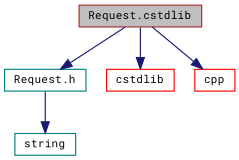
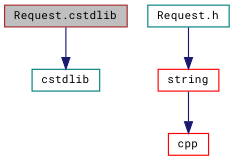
  digraph {
    fontname="Roboto Mono"
    node [color=teal fillcolor=white fontname="Roboto Mono" fontsize=10 shape=record style=filled]
    edge [color=midnightblue fontname="Roboto Mono" fontsize=10 labelfontname=Helvetica labelfontsize=10 style=solid]
    n1 [color=brown fillcolor=grey75 fontcolor=black height=0.2 label="Request.cstdlib" width=0.4]
    n2 [height=0.2 label="Request.h" width=0.4]
-   n3 [color=red height=0.2 label=cstdlib width=0.4]
+   n3 [height=0.2 label=cstdlib width=0.4]
    n4 [color=red height=0.2 label=cpp width=0.4]
-   n5 [height=0.2 label=string width=0.4]
-   n1 -> n2
+   n5 [color=red height=0.2 label=string width=0.4]
    n1 -> n3
-   n1 -> n4
+   n5 -> n4
    n2 -> n5
  }
